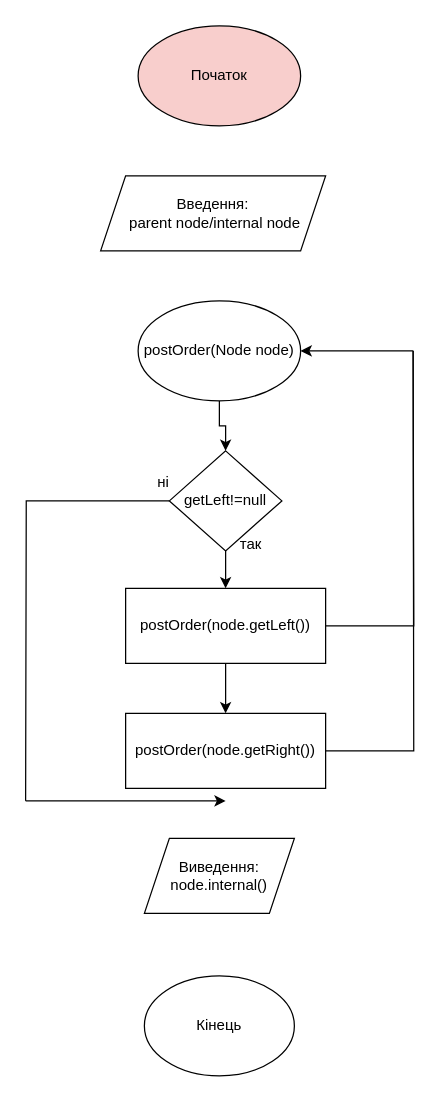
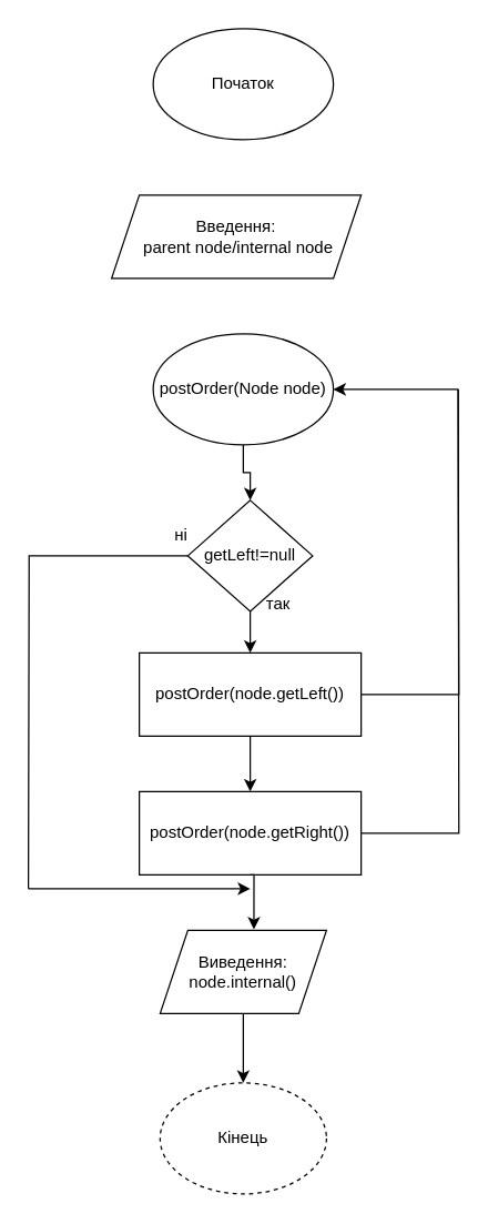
  <mxCell id="0" />
  <mxCell id="1" parent="0" />
- <mxCell id="2" value="Початок" style="ellipse;whiteSpace=wrap;html=1;fillColor=#f8cecc;" vertex="1" parent="1"><mxGeometry x="110" y="20" width="130" height="80" as="geometry" /></mxCell>
+ <mxCell id="2" value="Початок" style="ellipse;whiteSpace=wrap;html=1;" vertex="1" parent="1"><mxGeometry x="110" y="20" width="130" height="80" as="geometry" /></mxCell>
  <mxCell id="3" value="Введення:&lt;br&gt;&amp;nbsp;parent node/internal node" style="shape=parallelogram;perimeter=parallelogramPerimeter;whiteSpace=wrap;html=1;fixedSize=1;" vertex="1" parent="1"><mxGeometry x="80" y="140" width="180" height="60" as="geometry" /></mxCell>
  <mxCell id="4" style="edgeStyle=orthogonalEdgeStyle;rounded=0;orthogonalLoop=1;jettySize=auto;html=1;entryX=0.5;entryY=0;entryDx=0;entryDy=0;" edge="1" parent="1" source="6" target="11"><mxGeometry relative="1" as="geometry" /></mxCell>
  <mxCell id="5" style="edgeStyle=orthogonalEdgeStyle;rounded=0;orthogonalLoop=1;jettySize=auto;html=1;endArrow=none;endFill=0;" edge="1" parent="1" source="6"><mxGeometry relative="1" as="geometry"><mxPoint x="20" y="640" as="targetPoint" /></mxGeometry></mxCell>
  <mxCell id="6" value="getLeft!=null" style="rhombus;whiteSpace=wrap;html=1;" vertex="1" parent="1"><mxGeometry x="135" y="360" width="90" height="80" as="geometry" /></mxCell>
  <mxCell id="7" style="edgeStyle=orthogonalEdgeStyle;rounded=0;orthogonalLoop=1;jettySize=auto;html=1;entryX=0.5;entryY=0;entryDx=0;entryDy=0;" edge="1" parent="1" source="8" target="6"><mxGeometry relative="1" as="geometry" /></mxCell>
  <mxCell id="8" value="postOrder(Node node)" style="ellipse;whiteSpace=wrap;html=1;" vertex="1" parent="1"><mxGeometry x="110" y="240" width="130" height="80" as="geometry" /></mxCell>
  <mxCell id="9" style="edgeStyle=orthogonalEdgeStyle;rounded=0;orthogonalLoop=1;jettySize=auto;html=1;entryX=0.5;entryY=0;entryDx=0;entryDy=0;" edge="1" parent="1" source="11" target="13"><mxGeometry relative="1" as="geometry" /></mxCell>
  <mxCell id="10" style="edgeStyle=orthogonalEdgeStyle;rounded=0;orthogonalLoop=1;jettySize=auto;html=1;endArrow=none;endFill=0;" edge="1" parent="1" source="11"><mxGeometry relative="1" as="geometry"><mxPoint x="330" y="280" as="targetPoint" /></mxGeometry></mxCell>
  <mxCell id="11" value="postOrder(node.getLeft())" style="rounded=0;whiteSpace=wrap;html=1;" vertex="1" parent="1"><mxGeometry x="100" y="470" width="160" height="60" as="geometry" /></mxCell>
  <mxCell id="12" style="edgeStyle=orthogonalEdgeStyle;rounded=0;orthogonalLoop=1;jettySize=auto;html=1;endArrow=none;endFill=0;" edge="1" parent="1" source="13"><mxGeometry relative="1" as="geometry"><mxPoint x="330" y="280" as="targetPoint" /></mxGeometry></mxCell>
  <mxCell id="13" value="postOrder(node.getRight())" style="rounded=0;whiteSpace=wrap;html=1;" vertex="1" parent="1"><mxGeometry x="100" y="570" width="160" height="60" as="geometry" /></mxCell>
+ <mxCell id="14" style="edgeStyle=orthogonalEdgeStyle;rounded=0;orthogonalLoop=1;jettySize=auto;html=1;entryX=0.5;entryY=0;entryDx=0;entryDy=0;" edge="1" parent="1" source="15" target="16"><mxGeometry relative="1" as="geometry" /></mxCell>
  <mxCell id="15" value="Виведення:&lt;br&gt;node.internal()" style="shape=parallelogram;perimeter=parallelogramPerimeter;whiteSpace=wrap;html=1;fixedSize=1;" vertex="1" parent="1"><mxGeometry x="115" y="670" width="120" height="60" as="geometry" /></mxCell>
- <mxCell id="16" value="Кінець" style="ellipse;whiteSpace=wrap;html=1;" vertex="1" parent="1"><mxGeometry x="115" y="780" width="120" height="80" as="geometry" /></mxCell>
+ <mxCell id="16" value="Кінець" style="ellipse;whiteSpace=wrap;html=1;dashed=1;" vertex="1" parent="1"><mxGeometry x="115" y="780" width="120" height="80" as="geometry" /></mxCell>
+ <mxCell id="17" style="edgeStyle=orthogonalEdgeStyle;rounded=0;orthogonalLoop=1;jettySize=auto;html=1;exitX=0.5;exitY=1;exitDx=0;exitDy=0;entryX=0.564;entryY=-0.011;entryDx=0;entryDy=0;entryPerimeter=0;" edge="1" parent="1" source="13" target="15"><mxGeometry relative="1" as="geometry" /></mxCell>
  <mxCell id="18" value="" style="edgeStyle=none;orthogonalLoop=1;jettySize=auto;html=1;rounded=0;" edge="1" parent="1"><mxGeometry width="100" relative="1" as="geometry"><mxPoint x="20" y="640" as="sourcePoint" /><mxPoint x="180" y="640" as="targetPoint" /><Array as="points" /></mxGeometry></mxCell>
  <mxCell id="19" value="" style="endArrow=classic;html=1;rounded=0;entryX=1;entryY=0.5;entryDx=0;entryDy=0;" edge="1" parent="1" target="8"><mxGeometry width="50" height="50" relative="1" as="geometry"><mxPoint x="330" y="280" as="sourcePoint" /><mxPoint x="380" y="230" as="targetPoint" /></mxGeometry></mxCell>
  <mxCell id="20" value="ні" style="text;html=1;align=center;verticalAlign=middle;resizable=0;points=[];autosize=1;strokeColor=none;fillColor=none;" vertex="1" parent="1"><mxGeometry x="115" y="370" width="30" height="30" as="geometry" /></mxCell>
  <mxCell id="21" value="так" style="text;html=1;align=center;verticalAlign=middle;resizable=0;points=[];autosize=1;strokeColor=none;fillColor=none;" vertex="1" parent="1"><mxGeometry x="180" y="420" width="40" height="30" as="geometry" /></mxCell>
